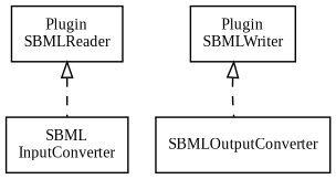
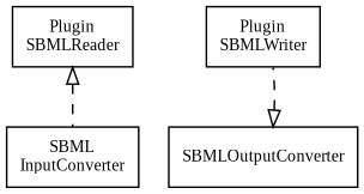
  strict digraph {
    fontname="Liberation Serif"
    nodesep=0.25
    ranksep=0.5
    node [fontname="Liberation Serif" fontsize=10 shape=box]
    edge [arrowtail=empty dir=back fontname="Liberation Serif" fontsize=10 labelfontname=Helvetica labelfontsize=10 style=dashed]
    n1 [label="SBML\nInputConverter"]
    n2 [label="Plugin\nSBMLReader"]
    n3 [label="Plugin\nSBMLWriter"]
    SBMLOutputConverter
    n2 -> n1
-   n3 -> SBMLOutputConverter
+   SBMLOutputConverter -> n3
  }
